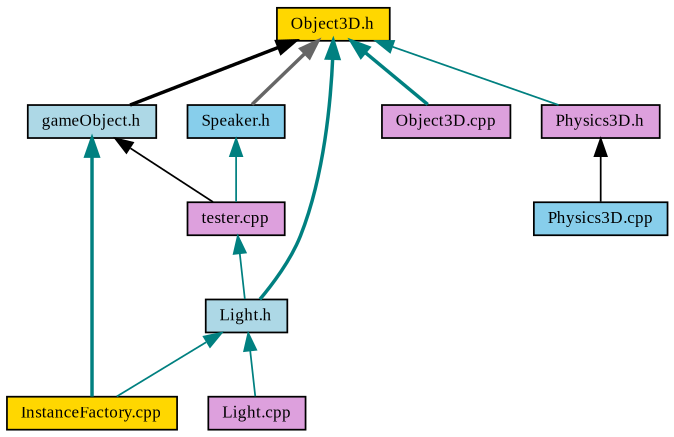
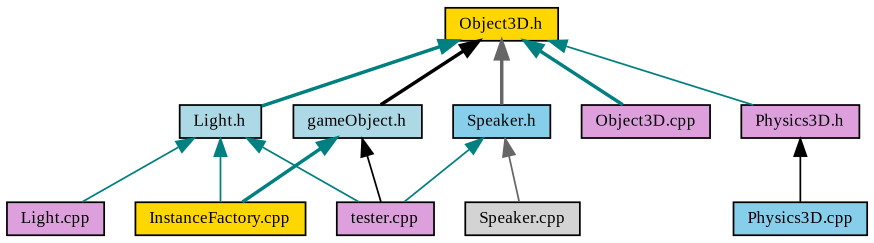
  digraph {
    fontname="Liberation Serif"
    node [color=black fillcolor=plum fontname="Liberation Serif" fontsize=10 shape=record style=filled]
    edge [color=teal dir=back fontname="Liberation Serif" fontsize=10 labelfontname=Helvetica labelfontsize=10 style=solid]
    n1 [fillcolor=gold fontcolor=black height=0.2 label="Object3D.h" width=0.4]
    n2 [fillcolor=lightblue height=0.2 label="gameObject.h" width=0.4]
    n3 [fillcolor=lightblue height=0.2 label="Light.h" width=0.4]
    n4 [height=0.2 label="Object3D.cpp" width=0.4]
    n5 [height=0.2 label="Physics3D.h" width=0.4]
    n6 [fillcolor=skyblue height=0.2 label="Speaker.h" width=0.4]
    n7 [fillcolor=gold height=0.2 label="InstanceFactory.cpp" width=0.4]
    n8 [height=0.2 label="tester.cpp" width=0.4]
    n9 [height=0.2 label="Light.cpp" width=0.4]
    n10 [fillcolor=skyblue height=0.2 label="Physics3D.cpp" width=0.4]
+   n11 [fillcolor=lightgrey height=0.2 label="Speaker.cpp" width=0.4]
    n1 -> n2 [color=black style=bold]
    n1 -> n3 [style=bold]
    n1 -> n4 [style=bold]
    n1 -> n5
    n1 -> n6 [color=gray40 style=bold]
    n2 -> n7 [style=bold]
    n2 -> n8 [color=black]
    n3 -> n7
-   n8 -> n3
+   n3 -> n8
    n3 -> n9
    n5 -> n10 [color=black]
    n6 -> n8
+   n6 -> n11 [color=gray40]
  }
